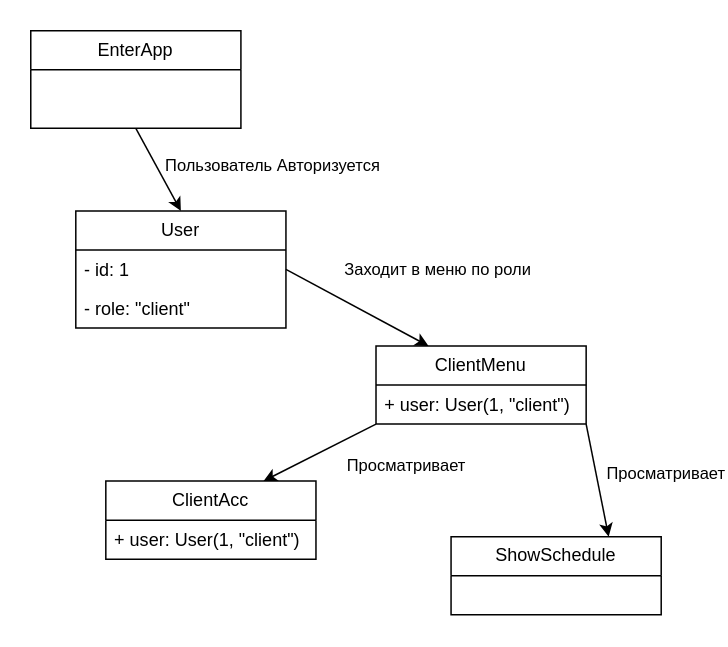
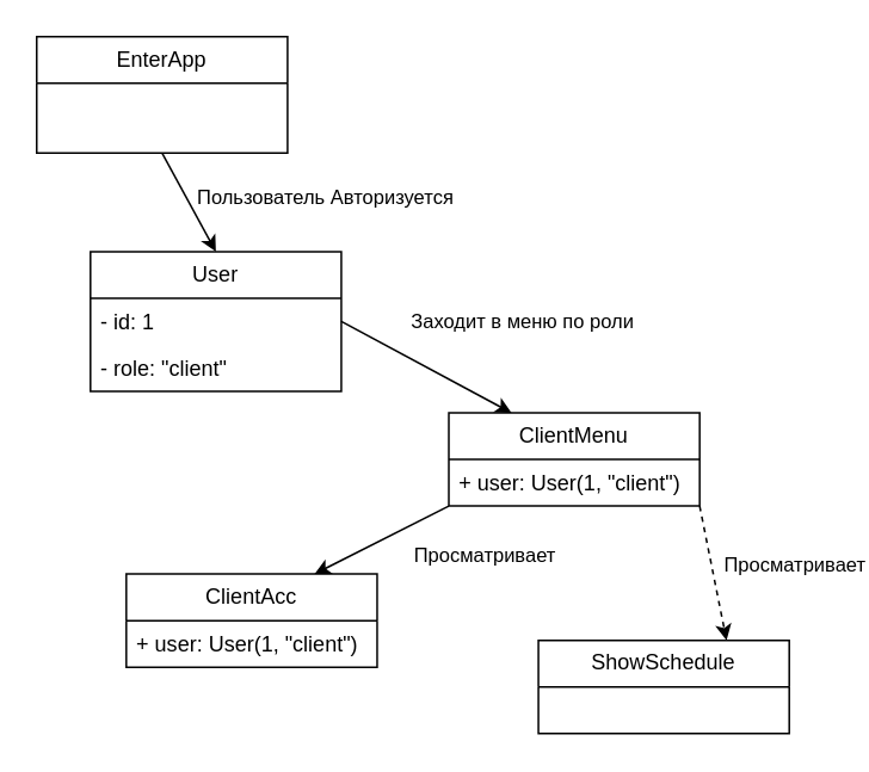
  <mxCell id="0" />
  <mxCell id="1" parent="0" />
  <mxCell id="2" value="User" style="swimlane;fontStyle=0;childLayout=stackLayout;horizontal=1;startSize=26;fillColor=none;horizontalStack=0;resizeParent=1;resizeParentMax=0;resizeLast=0;collapsible=1;marginBottom=0;whiteSpace=wrap;html=1;" vertex="1" parent="1"><mxGeometry x="50" y="140" width="140" height="78" as="geometry" /></mxCell>
  <mxCell id="3" value="- id: 1" style="text;strokeColor=none;fillColor=none;align=left;verticalAlign=top;spacingLeft=4;spacingRight=4;overflow=hidden;rotatable=0;points=[[0,0.5],[1,0.5]];portConstraint=eastwest;whiteSpace=wrap;html=1;" vertex="1" parent="2"><mxGeometry y="26" width="140" height="26" as="geometry" /></mxCell>
  <mxCell id="4" value="- role: &quot;client&quot;" style="text;strokeColor=none;fillColor=none;align=left;verticalAlign=top;spacingLeft=4;spacingRight=4;overflow=hidden;rotatable=0;points=[[0,0.5],[1,0.5]];portConstraint=eastwest;whiteSpace=wrap;html=1;" vertex="1" parent="2"><mxGeometry y="52" width="140" height="26" as="geometry" /></mxCell>
  <mxCell id="5" value="EnterApp" style="swimlane;fontStyle=0;childLayout=stackLayout;horizontal=1;startSize=26;fillColor=none;horizontalStack=0;resizeParent=1;resizeParentMax=0;resizeLast=0;collapsible=1;marginBottom=0;whiteSpace=wrap;html=1;" vertex="1" parent="1"><mxGeometry x="20" y="20" width="140" height="65" as="geometry" /></mxCell>
  <mxCell id="6" value="ClientMenu" style="swimlane;fontStyle=0;childLayout=stackLayout;horizontal=1;startSize=26;fillColor=none;horizontalStack=0;resizeParent=1;resizeParentMax=0;resizeLast=0;collapsible=1;marginBottom=0;whiteSpace=wrap;html=1;" vertex="1" parent="1"><mxGeometry x="250" y="230" width="140" height="52" as="geometry" /></mxCell>
  <mxCell id="7" value="+ user: User(1, &quot;client&quot;)" style="text;strokeColor=none;fillColor=none;align=left;verticalAlign=top;spacingLeft=4;spacingRight=4;overflow=hidden;rotatable=0;points=[[0,0.5],[1,0.5]];portConstraint=eastwest;whiteSpace=wrap;html=1;" vertex="1" parent="6"><mxGeometry y="26" width="140" height="26" as="geometry" /></mxCell>
  <mxCell id="8" value="ClientAcc" style="swimlane;fontStyle=0;childLayout=stackLayout;horizontal=1;startSize=26;fillColor=none;horizontalStack=0;resizeParent=1;resizeParentMax=0;resizeLast=0;collapsible=1;marginBottom=0;whiteSpace=wrap;html=1;" vertex="1" parent="1"><mxGeometry x="70" y="320" width="140" height="52" as="geometry" /></mxCell>
  <mxCell id="9" value="+ user: User(1, &quot;client&quot;)" style="text;strokeColor=none;fillColor=none;align=left;verticalAlign=top;spacingLeft=4;spacingRight=4;overflow=hidden;rotatable=0;points=[[0,0.5],[1,0.5]];portConstraint=eastwest;whiteSpace=wrap;html=1;" vertex="1" parent="8"><mxGeometry y="26" width="140" height="26" as="geometry" /></mxCell>
  <mxCell id="10" value="ShowSchedule" style="swimlane;fontStyle=0;childLayout=stackLayout;horizontal=1;startSize=26;fillColor=none;horizontalStack=0;resizeParent=1;resizeParentMax=0;resizeLast=0;collapsible=1;marginBottom=0;whiteSpace=wrap;html=1;" vertex="1" parent="1"><mxGeometry x="300" y="357" width="140" height="52" as="geometry" /></mxCell>
  <mxCell id="11" value="" style="endArrow=classic;html=1;rounded=0;exitX=0.5;exitY=1;exitDx=0;exitDy=0;entryX=0.5;entryY=0;entryDx=0;entryDy=0;" edge="1" parent="1" source="5" target="2"><mxGeometry width="50" height="50" relative="1" as="geometry"><mxPoint x="80" y="140" as="sourcePoint" /><mxPoint x="130" y="90" as="targetPoint" /></mxGeometry></mxCell>
  <mxCell id="12" value="Пользователь Авторизуется" style="edgeLabel;html=1;align=center;verticalAlign=middle;resizable=0;points=[];" vertex="1" connectable="0" parent="11"><mxGeometry x="-0.341" y="-1" relative="1" as="geometry"><mxPoint x="81" y="6" as="offset" /></mxGeometry></mxCell>
  <mxCell id="13" value="" style="endArrow=classic;html=1;rounded=0;exitX=1;exitY=0.5;exitDx=0;exitDy=0;entryX=0.25;entryY=0;entryDx=0;entryDy=0;" edge="1" parent="1" source="3" target="6"><mxGeometry width="50" height="50" relative="1" as="geometry"><mxPoint x="190" y="170" as="sourcePoint" /><mxPoint x="220" y="238" as="targetPoint" /></mxGeometry></mxCell>
  <mxCell id="14" value="Заходит в меню по роли" style="edgeLabel;html=1;align=center;verticalAlign=middle;resizable=0;points=[];" vertex="1" connectable="0" parent="13"><mxGeometry x="-0.341" y="-1" relative="1" as="geometry"><mxPoint x="69" y="-18" as="offset" /></mxGeometry></mxCell>
  <mxCell id="15" value="" style="endArrow=classic;html=1;rounded=0;exitX=0;exitY=1;exitDx=0;exitDy=0;entryX=0.75;entryY=0;entryDx=0;entryDy=0;" edge="1" parent="1" source="6" target="8"><mxGeometry width="50" height="50" relative="1" as="geometry"><mxPoint x="200" y="189" as="sourcePoint" /><mxPoint x="295" y="240" as="targetPoint" /></mxGeometry></mxCell>
  <mxCell id="16" value="Просматривает" style="edgeLabel;html=1;align=center;verticalAlign=middle;resizable=0;points=[];" vertex="1" connectable="0" parent="15"><mxGeometry x="-0.341" y="-1" relative="1" as="geometry"><mxPoint x="45" y="16" as="offset" /></mxGeometry></mxCell>
- <mxCell id="17" value="" style="endArrow=classic;html=1;rounded=0;exitX=1;exitY=1;exitDx=0;exitDy=0;entryX=0.75;entryY=0;entryDx=0;entryDy=0;" edge="1" parent="1" source="6" target="10"><mxGeometry width="50" height="50" relative="1" as="geometry"><mxPoint x="260" y="292" as="sourcePoint" /><mxPoint x="185" y="330" as="targetPoint" /></mxGeometry></mxCell>
+ <mxCell id="17" value="" style="endArrow=classic;html=1;rounded=0;exitX=1;exitY=1;exitDx=0;exitDy=0;entryX=0.75;entryY=0;entryDx=0;entryDy=0;dashed=1;" edge="1" parent="1" source="6" target="10"><mxGeometry width="50" height="50" relative="1" as="geometry"><mxPoint x="260" y="292" as="sourcePoint" /><mxPoint x="185" y="330" as="targetPoint" /></mxGeometry></mxCell>
  <mxCell id="18" value="Просматривает" style="edgeLabel;html=1;align=center;verticalAlign=middle;resizable=0;points=[];" vertex="1" connectable="0" parent="17"><mxGeometry x="-0.341" y="-1" relative="1" as="geometry"><mxPoint x="49" y="8" as="offset" /></mxGeometry></mxCell>
